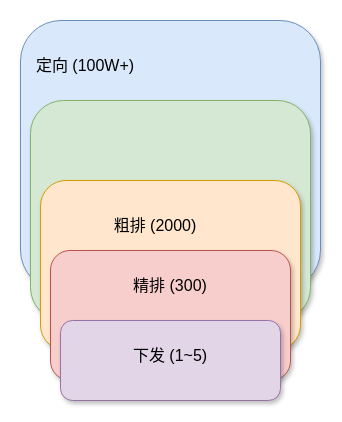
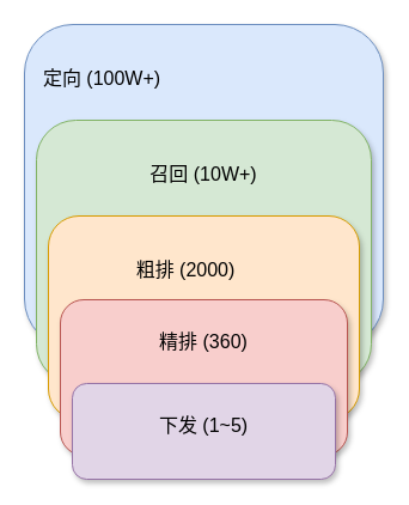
  <mxCell id="0" />
  <mxCell id="1" parent="0" />
  <mxCell id="2" value="" style="rounded=1;whiteSpace=wrap;html=1;fillColor=#dae8fc;strokeColor=#6c8ebf;glass=0;shadow=1;sketch=0;" parent="1" vertex="1"><mxGeometry x="20" y="20" width="300" height="270" as="geometry" /></mxCell>
  <mxCell id="3" value="" style="rounded=1;whiteSpace=wrap;html=1;fillColor=#d5e8d4;strokeColor=#82b366;glass=0;shadow=1;sketch=0;" parent="1" vertex="1"><mxGeometry x="30" y="100" width="280" height="220" as="geometry" /></mxCell>
  <mxCell id="4" value="" style="rounded=1;whiteSpace=wrap;html=1;fillColor=#ffe6cc;strokeColor=#d79b00;glass=0;shadow=1;sketch=0;" parent="1" vertex="1"><mxGeometry x="40" y="180" width="260" height="170" as="geometry" /></mxCell>
  <mxCell id="5" value="" style="rounded=1;whiteSpace=wrap;html=1;fillColor=#f8cecc;strokeColor=#b85450;glass=0;shadow=1;sketch=0;" parent="1" vertex="1"><mxGeometry x="50" y="250" width="240" height="130" as="geometry" /></mxCell>
  <mxCell id="6" value="" style="rounded=1;whiteSpace=wrap;html=1;fillColor=#e1d5e7;strokeColor=#9673a6;glass=0;shadow=1;sketch=0;" parent="1" vertex="1"><mxGeometry x="60" y="320" width="220" height="80" as="geometry" /></mxCell>
  <mxCell id="7" value="&lt;font style=&quot;font-size: 16px;&quot;&gt;定向 (100W+)&lt;/font&gt;" style="text;html=1;strokeColor=none;fillColor=none;align=center;verticalAlign=middle;whiteSpace=wrap;rounded=0;shadow=1;glass=0;sketch=0;" parent="1" vertex="1"><mxGeometry x="25" y="50" width="120" height="30" as="geometry" /></mxCell>
+ <mxCell id="8" value="&lt;font style=&quot;font-size: 16px;&quot;&gt;召回 (10W+)&lt;/font&gt;" style="text;html=1;strokeColor=none;fillColor=none;align=center;verticalAlign=middle;whiteSpace=wrap;rounded=0;shadow=1;glass=0;sketch=0;" parent="1" vertex="1"><mxGeometry x="110" y="130" width="120" height="30" as="geometry" /></mxCell>
  <mxCell id="9" value="&lt;font style=&quot;font-size: 16px;&quot;&gt;粗排 (2000)&lt;/font&gt;" style="text;html=1;strokeColor=none;fillColor=none;align=center;verticalAlign=middle;whiteSpace=wrap;rounded=0;shadow=1;glass=0;sketch=0;" parent="1" vertex="1"><mxGeometry x="95" y="210" width="120" height="30" as="geometry" /></mxCell>
- <mxCell id="10" value="&lt;font style=&quot;font-size: 16px;&quot;&gt;精排 (300)&lt;/font&gt;" style="text;html=1;strokeColor=none;fillColor=none;align=center;verticalAlign=middle;whiteSpace=wrap;rounded=0;shadow=1;glass=0;sketch=0;" parent="1" vertex="1"><mxGeometry x="110" y="270" width="120" height="30" as="geometry" /></mxCell>
+ <mxCell id="10" value="&lt;font style=&quot;font-size: 16px;&quot;&gt;精排 (360)&lt;/font&gt;" style="text;html=1;strokeColor=none;fillColor=none;align=center;verticalAlign=middle;whiteSpace=wrap;rounded=0;shadow=1;glass=0;sketch=0;" parent="1" vertex="1"><mxGeometry x="110" y="270" width="120" height="30" as="geometry" /></mxCell>
  <mxCell id="11" value="&lt;font style=&quot;font-size: 16px;&quot;&gt;下发 (1~5)&lt;/font&gt;" style="text;html=1;strokeColor=none;fillColor=none;align=center;verticalAlign=middle;whiteSpace=wrap;rounded=0;shadow=1;glass=0;sketch=0;" parent="1" vertex="1"><mxGeometry x="110" y="340" width="120" height="30" as="geometry" /></mxCell>
